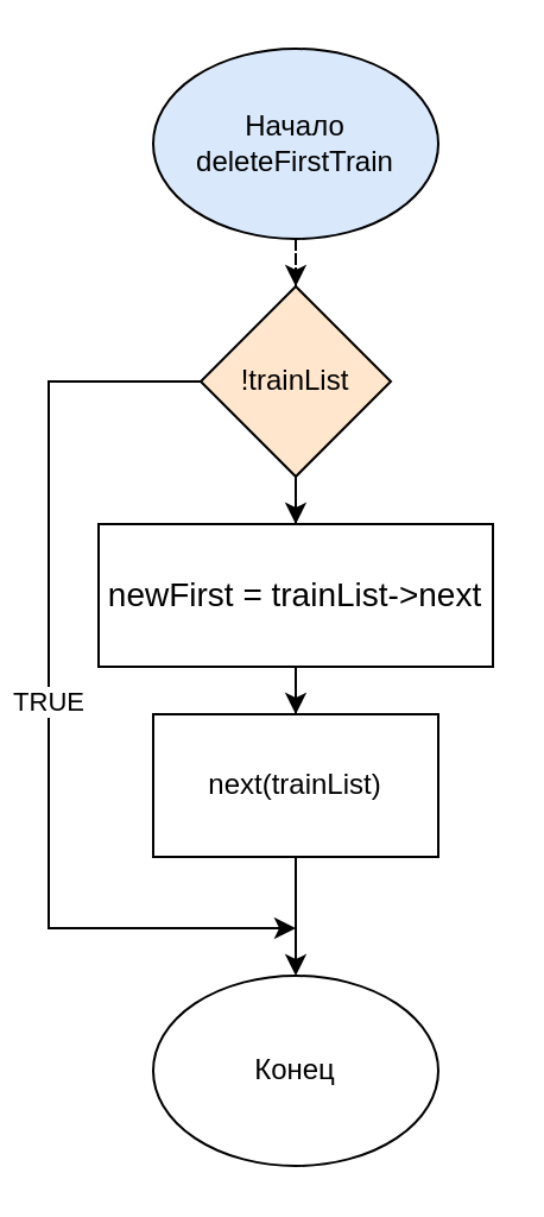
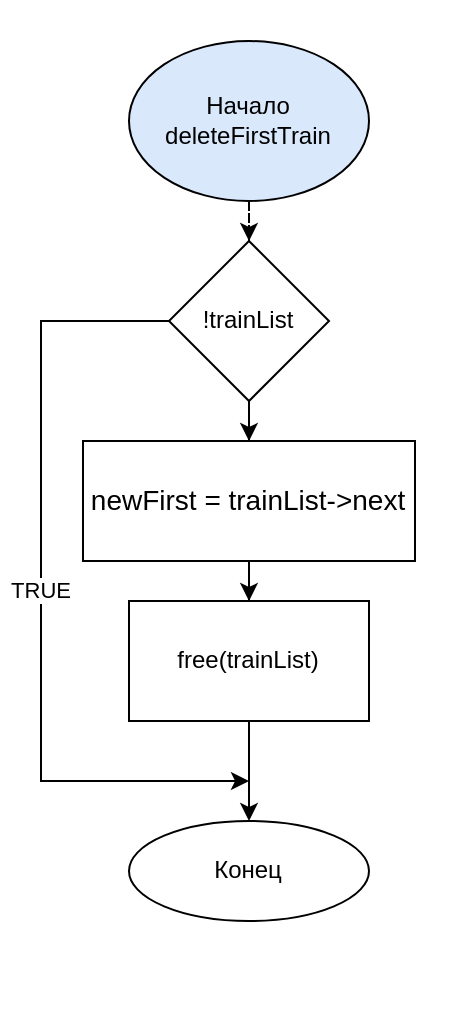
  <mxCell id="0" />
  <mxCell id="1" parent="0" />
  <mxCell id="2" style="edgeStyle=orthogonalEdgeStyle;rounded=0;orthogonalLoop=1;jettySize=auto;html=1;dashed=1;" edge="1" parent="1" source="3" target="6"><mxGeometry relative="1" as="geometry" /></mxCell>
  <mxCell id="3" value="Начало&lt;br&gt;deleteFirstTrain" style="ellipse;whiteSpace=wrap;html=1;fillColor=#dae8fc;" vertex="1" parent="1"><mxGeometry x="64" y="20" width="120" height="80" as="geometry" /></mxCell>
  <mxCell id="4" style="edgeStyle=orthogonalEdgeStyle;rounded=0;orthogonalLoop=1;jettySize=auto;html=1;entryX=0.5;entryY=0;entryDx=0;entryDy=0;" edge="1" parent="1" source="6" target="8"><mxGeometry relative="1" as="geometry" /></mxCell>
  <mxCell id="5" value="TRUE" style="edgeStyle=orthogonalEdgeStyle;rounded=0;orthogonalLoop=1;jettySize=auto;html=1;" edge="1" parent="1" source="6"><mxGeometry relative="1" as="geometry"><mxPoint x="124" y="390" as="targetPoint" /><Array as="points"><mxPoint x="20" y="160" /><mxPoint x="20" y="390" /></Array></mxGeometry></mxCell>
- <mxCell id="6" value="!trainList" style="rhombus;whiteSpace=wrap;html=1;fillColor=#ffe6cc;" vertex="1" parent="1"><mxGeometry x="84" y="120" width="80" height="80" as="geometry" /></mxCell>
+ <mxCell id="6" value="!trainList" style="rhombus;whiteSpace=wrap;html=1;" vertex="1" parent="1"><mxGeometry x="84" y="120" width="80" height="80" as="geometry" /></mxCell>
  <mxCell id="7" style="edgeStyle=orthogonalEdgeStyle;rounded=0;orthogonalLoop=1;jettySize=auto;html=1;" edge="1" parent="1" source="8" target="10"><mxGeometry relative="1" as="geometry" /></mxCell>
  <mxCell id="8" value="&lt;div style=&quot;font-size: 14px; line-height: 19px;&quot;&gt;&lt;span style=&quot;background-color: rgb(255, 255, 255);&quot;&gt;newFirst = trainList-&amp;gt;next&lt;/span&gt;&lt;/div&gt;" style="rounded=0;whiteSpace=wrap;html=1;" vertex="1" parent="1"><mxGeometry x="41" y="220" width="166" height="60" as="geometry" /></mxCell>
  <mxCell id="9" style="edgeStyle=orthogonalEdgeStyle;rounded=0;orthogonalLoop=1;jettySize=auto;html=1;entryX=0.5;entryY=0;entryDx=0;entryDy=0;" edge="1" parent="1" source="10" target="11"><mxGeometry relative="1" as="geometry" /></mxCell>
- <mxCell id="10" value="next(trainList)" style="rounded=0;whiteSpace=wrap;html=1;" vertex="1" parent="1"><mxGeometry x="64" y="300" width="120" height="60" as="geometry" /></mxCell>
- <mxCell id="11" value="Конец" style="ellipse;whiteSpace=wrap;html=1;" vertex="1" parent="1"><mxGeometry x="64" y="410" width="120" height="80" as="geometry" /></mxCell>
+ <mxCell id="10" value="free(trainList)" style="rounded=0;whiteSpace=wrap;html=1;" vertex="1" parent="1"><mxGeometry x="64" y="300" width="120" height="60" as="geometry" /></mxCell>
+ <mxCell id="11" value="Конец" style="ellipse;whiteSpace=wrap;html=1;" vertex="1" parent="1"><mxGeometry x="64" y="410" width="120" height="50" as="geometry" /></mxCell>
